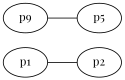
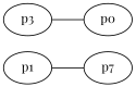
  graph {
    fontname="Playfair Display"
    rankdir=LR
    node [fontname="Playfair Display"]
    edge [fontname="Playfair Display"]
    p1
-   p2
-   p3 [label=p9]
-   p0 [label=p5]
+   p2 [label=p7]
+   p3
+   p0
    p1 -- p2
    p3 -- p0
  }
